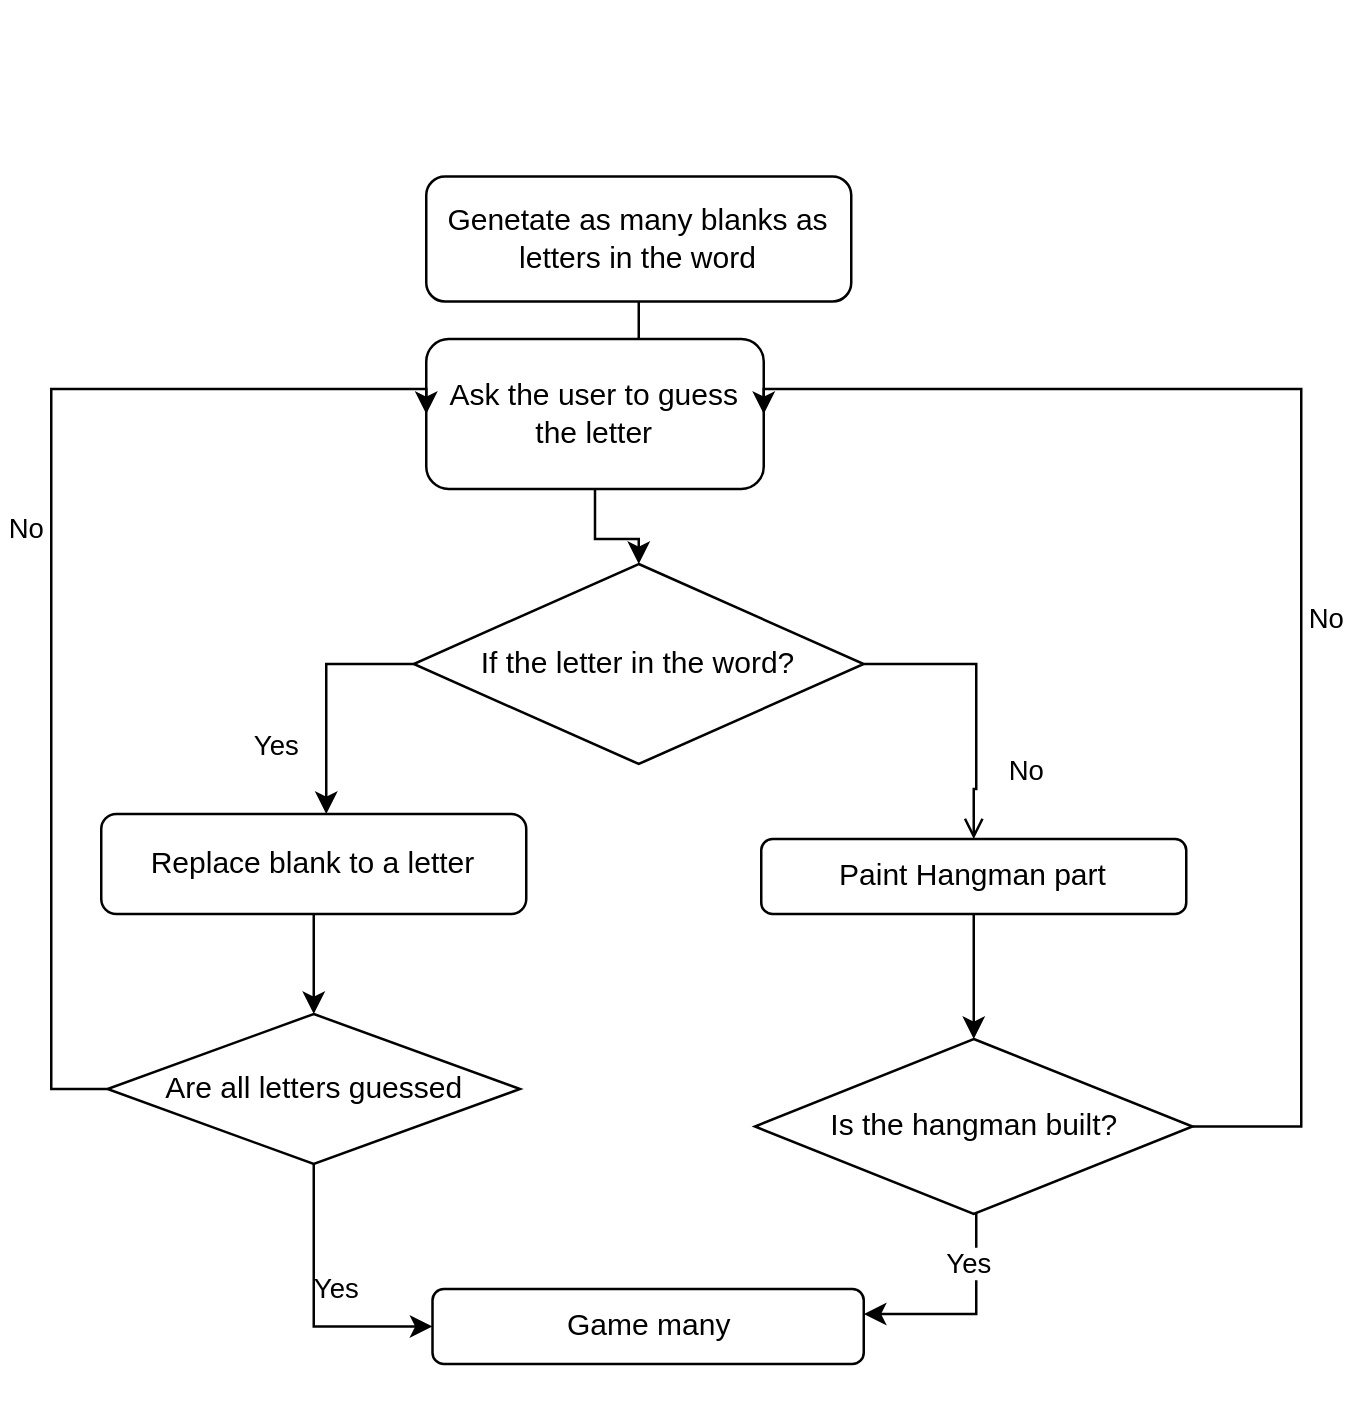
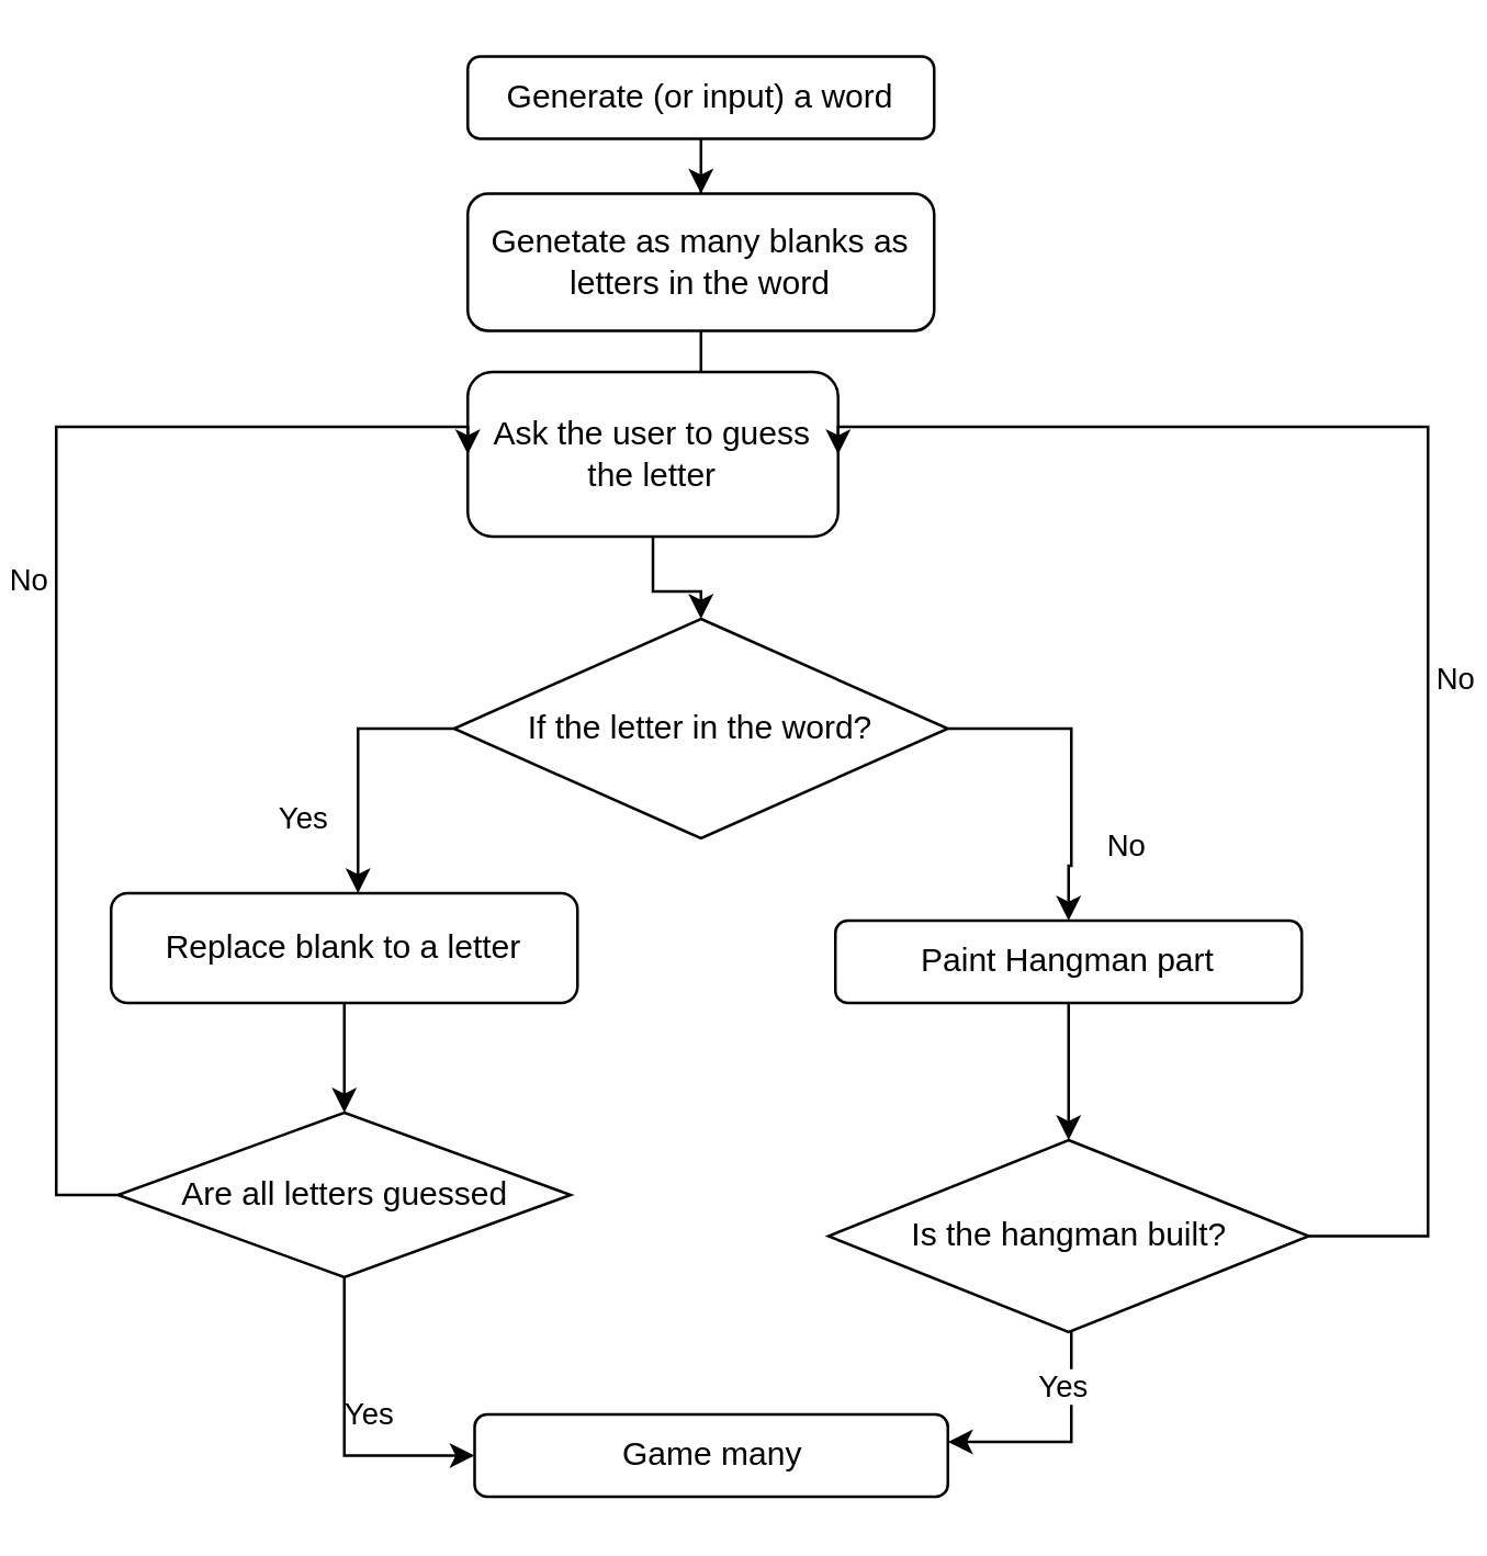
  <mxCell id="0" />
  <mxCell id="1" parent="0" />
+ <mxCell id="2" value="" style="edgeStyle=orthogonalEdgeStyle;rounded=0;orthogonalLoop=1;jettySize=auto;html=1;" edge="1" parent="1" source="3" target="5"><mxGeometry relative="1" as="geometry" /></mxCell>
+ <mxCell id="3" value="Generate (or input) a word" style="rounded=1;whiteSpace=wrap;html=1;" vertex="1" parent="1"><mxGeometry x="170" y="20" width="170" height="30" as="geometry" /></mxCell>
  <mxCell id="4" value="" style="edgeStyle=orthogonalEdgeStyle;rounded=0;orthogonalLoop=1;jettySize=auto;html=1;" edge="1" parent="1" source="5" target="10"><mxGeometry relative="1" as="geometry" /></mxCell>
  <mxCell id="5" value="Genetate as many blanks as letters in the word" style="rounded=1;whiteSpace=wrap;html=1;" vertex="1" parent="1"><mxGeometry x="170" y="70" width="170" height="50" as="geometry" /></mxCell>
  <mxCell id="6" value="Yes" style="edgeStyle=orthogonalEdgeStyle;rounded=0;orthogonalLoop=1;jettySize=auto;html=1;" edge="1" parent="1" source="8" target="12"><mxGeometry x="0.436" y="-20" relative="1" as="geometry"><Array as="points"><mxPoint x="130" y="265" /></Array><mxPoint as="offset" /></mxGeometry></mxCell>
- <mxCell id="7" value="No" style="edgeStyle=orthogonalEdgeStyle;rounded=0;orthogonalLoop=1;jettySize=auto;html=1;endArrow=open;" edge="1" parent="1" source="8" target="14"><mxGeometry x="0.511" y="20" relative="1" as="geometry"><Array as="points"><mxPoint x="390" y="265" /><mxPoint x="390" y="315" /><mxPoint x="389" y="315" /></Array><mxPoint as="offset" /></mxGeometry></mxCell>
+ <mxCell id="7" value="No" style="edgeStyle=orthogonalEdgeStyle;rounded=0;orthogonalLoop=1;jettySize=auto;html=1;" edge="1" parent="1" source="8" target="14"><mxGeometry x="0.511" y="20" relative="1" as="geometry"><Array as="points"><mxPoint x="390" y="265" /><mxPoint x="390" y="315" /><mxPoint x="389" y="315" /></Array><mxPoint as="offset" /></mxGeometry></mxCell>
  <mxCell id="8" value="If the letter in the word?" style="rhombus;whiteSpace=wrap;html=1;" vertex="1" parent="1"><mxGeometry x="165" y="225" width="180" height="80" as="geometry" /></mxCell>
  <mxCell id="9" value="" style="edgeStyle=orthogonalEdgeStyle;rounded=0;orthogonalLoop=1;jettySize=auto;html=1;" edge="1" parent="1" source="10" target="8"><mxGeometry relative="1" as="geometry" /></mxCell>
  <mxCell id="10" value="Ask the user to guess the letter" style="rounded=1;whiteSpace=wrap;html=1;" vertex="1" parent="1"><mxGeometry x="170" y="135" width="135" height="60" as="geometry" /></mxCell>
  <mxCell id="11" value="" style="edgeStyle=orthogonalEdgeStyle;rounded=0;orthogonalLoop=1;jettySize=auto;html=1;" edge="1" parent="1" source="12" target="21"><mxGeometry relative="1" as="geometry" /></mxCell>
  <mxCell id="12" value="Replace blank to a letter" style="rounded=1;whiteSpace=wrap;html=1;" vertex="1" parent="1"><mxGeometry x="40" y="325" width="170" height="40" as="geometry" /></mxCell>
  <mxCell id="13" value="" style="edgeStyle=orthogonalEdgeStyle;rounded=0;orthogonalLoop=1;jettySize=auto;html=1;" edge="1" parent="1" source="14" target="17"><mxGeometry relative="1" as="geometry" /></mxCell>
  <mxCell id="14" value="Paint Hangman part" style="rounded=1;whiteSpace=wrap;html=1;" vertex="1" parent="1"><mxGeometry x="304" y="335" width="170" height="30" as="geometry" /></mxCell>
  <mxCell id="15" value="No" style="edgeStyle=orthogonalEdgeStyle;rounded=0;orthogonalLoop=1;jettySize=auto;html=1;entryX=1;entryY=0.5;entryDx=0;entryDy=0;" edge="1" parent="1" source="17" target="10"><mxGeometry x="-0.124" y="-10" relative="1" as="geometry"><Array as="points"><mxPoint x="520" y="450" /><mxPoint x="520" y="155" /></Array><mxPoint as="offset" /></mxGeometry></mxCell>
  <mxCell id="16" value="Yes" style="edgeStyle=orthogonalEdgeStyle;rounded=0;orthogonalLoop=1;jettySize=auto;html=1;" edge="1" parent="1" source="17" target="18"><mxGeometry y="-20" relative="1" as="geometry"><Array as="points"><mxPoint x="390" y="525" /></Array><mxPoint as="offset" /></mxGeometry></mxCell>
  <mxCell id="17" value="Is the hangman built?" style="rhombus;whiteSpace=wrap;html=1;" vertex="1" parent="1"><mxGeometry x="301.5" y="415" width="175" height="70" as="geometry" /></mxCell>
  <mxCell id="18" value="Game many" style="rounded=1;whiteSpace=wrap;html=1;" vertex="1" parent="1"><mxGeometry x="172.5" y="515" width="172.5" height="30" as="geometry" /></mxCell>
  <mxCell id="19" value="No" style="edgeStyle=orthogonalEdgeStyle;rounded=0;orthogonalLoop=1;jettySize=auto;html=1;entryX=0;entryY=0.5;entryDx=0;entryDy=0;" edge="1" parent="1" source="21" target="10"><mxGeometry x="0.07" y="10" relative="1" as="geometry"><Array as="points"><mxPoint x="20" y="435" /><mxPoint x="20" y="155" /></Array><mxPoint as="offset" /></mxGeometry></mxCell>
  <mxCell id="20" value="Yes" style="edgeStyle=orthogonalEdgeStyle;rounded=0;orthogonalLoop=1;jettySize=auto;html=1;entryX=0;entryY=0.5;entryDx=0;entryDy=0;" edge="1" parent="1" source="21" target="18"><mxGeometry x="0.317" y="15" relative="1" as="geometry"><Array as="points"><mxPoint x="125" y="530" /></Array><mxPoint as="offset" /></mxGeometry></mxCell>
  <mxCell id="21" value="Are all letters guessed" style="rhombus;whiteSpace=wrap;html=1;" vertex="1" parent="1"><mxGeometry x="42.5" y="405" width="165" height="60" as="geometry" /></mxCell>
  <mxCell id="22" style="edgeStyle=orthogonalEdgeStyle;rounded=0;orthogonalLoop=1;jettySize=auto;html=1;exitX=0.5;exitY=1;exitDx=0;exitDy=0;" edge="1" parent="1" source="14" target="14"><mxGeometry relative="1" as="geometry" /></mxCell>
